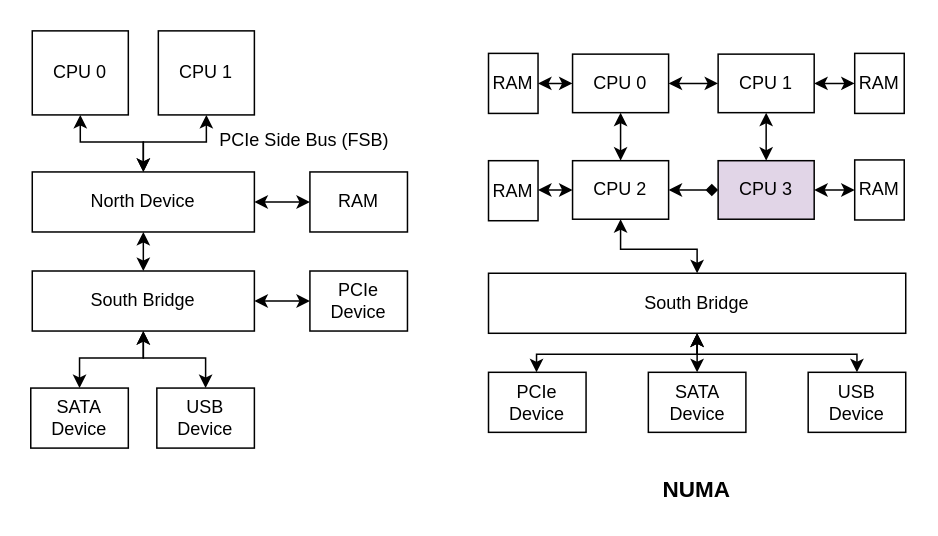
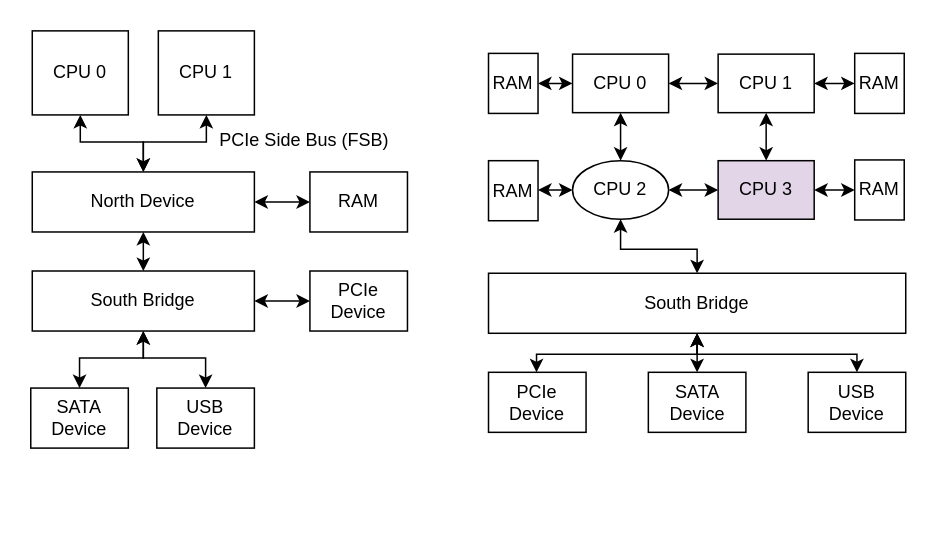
  <mxCell id="0" />
  <mxCell id="1" parent="0" />
  <mxCell id="2" value="CPU 0" style="rounded=0;whiteSpace=wrap;html=1;" vertex="1" parent="1"><mxGeometry x="21" y="20" width="64" height="56" as="geometry" /></mxCell>
  <mxCell id="3" value="CPU 1" style="rounded=0;whiteSpace=wrap;html=1;" vertex="1" parent="1"><mxGeometry x="105" y="20" width="64" height="56" as="geometry" /></mxCell>
  <mxCell id="4" style="edgeStyle=orthogonalEdgeStyle;rounded=0;orthogonalLoop=1;jettySize=auto;html=1;entryX=0.5;entryY=1;entryDx=0;entryDy=0;startArrow=classic;startFill=1;strokeWidth=1;" edge="1" parent="1" source="8" target="2"><mxGeometry relative="1" as="geometry" /></mxCell>
  <mxCell id="5" style="edgeStyle=orthogonalEdgeStyle;rounded=0;orthogonalLoop=1;jettySize=auto;html=1;entryX=0.5;entryY=1;entryDx=0;entryDy=0;startArrow=classic;startFill=1;strokeWidth=1;" edge="1" parent="1" source="8" target="3"><mxGeometry relative="1" as="geometry" /></mxCell>
  <mxCell id="6" style="edgeStyle=orthogonalEdgeStyle;rounded=0;orthogonalLoop=1;jettySize=auto;html=1;entryX=0.5;entryY=0;entryDx=0;entryDy=0;startArrow=classic;startFill=1;strokeWidth=1;" edge="1" parent="1" source="8" target="11"><mxGeometry relative="1" as="geometry" /></mxCell>
  <mxCell id="7" style="edgeStyle=orthogonalEdgeStyle;rounded=0;orthogonalLoop=1;jettySize=auto;html=1;startArrow=classic;startFill=1;strokeWidth=1;" edge="1" parent="1" source="8" target="9"><mxGeometry relative="1" as="geometry" /></mxCell>
  <mxCell id="8" value="North Device" style="rounded=0;whiteSpace=wrap;html=1;" vertex="1" parent="1"><mxGeometry x="21" y="114" width="148" height="40" as="geometry" /></mxCell>
  <mxCell id="9" value="RAM" style="rounded=0;whiteSpace=wrap;html=1;" vertex="1" parent="1"><mxGeometry x="206" y="114" width="65" height="40" as="geometry" /></mxCell>
  <mxCell id="10" style="edgeStyle=orthogonalEdgeStyle;rounded=0;orthogonalLoop=1;jettySize=auto;html=1;startArrow=classic;startFill=1;strokeWidth=1;" edge="1" parent="1" source="11" target="12"><mxGeometry relative="1" as="geometry" /></mxCell>
  <mxCell id="11" value="South Bridge" style="rounded=0;whiteSpace=wrap;html=1;" vertex="1" parent="1"><mxGeometry x="21" y="180" width="148" height="40" as="geometry" /></mxCell>
  <mxCell id="12" value="PCIe Device" style="rounded=0;whiteSpace=wrap;html=1;" vertex="1" parent="1"><mxGeometry x="206" y="180" width="65" height="40" as="geometry" /></mxCell>
  <mxCell id="13" value="PCIe Side Bus (FSB)" style="text;html=1;strokeColor=none;fillColor=none;align=center;verticalAlign=middle;whiteSpace=wrap;rounded=0;" vertex="1" parent="1"><mxGeometry x="144" y="83" width="117" height="20" as="geometry" /></mxCell>
  <mxCell id="14" style="edgeStyle=orthogonalEdgeStyle;rounded=0;orthogonalLoop=1;jettySize=auto;html=1;entryX=0.5;entryY=1;entryDx=0;entryDy=0;startArrow=classic;startFill=1;strokeWidth=1;" edge="1" parent="1" source="15" target="11"><mxGeometry relative="1" as="geometry" /></mxCell>
  <mxCell id="15" value="SATA Device" style="rounded=0;whiteSpace=wrap;html=1;" vertex="1" parent="1"><mxGeometry x="20" y="258" width="65" height="40" as="geometry" /></mxCell>
  <mxCell id="16" style="edgeStyle=orthogonalEdgeStyle;rounded=0;orthogonalLoop=1;jettySize=auto;html=1;entryX=0.5;entryY=1;entryDx=0;entryDy=0;startArrow=classic;startFill=1;strokeWidth=1;" edge="1" parent="1" source="17" target="11"><mxGeometry relative="1" as="geometry" /></mxCell>
  <mxCell id="17" value="USB Device" style="rounded=0;whiteSpace=wrap;html=1;" vertex="1" parent="1"><mxGeometry x="104" y="258" width="65" height="40" as="geometry" /></mxCell>
  <mxCell id="18" style="edgeStyle=orthogonalEdgeStyle;rounded=0;orthogonalLoop=1;jettySize=auto;html=1;entryX=0.5;entryY=0;entryDx=0;entryDy=0;startArrow=classic;startFill=1;strokeWidth=1;" edge="1" parent="1" source="19" target="26"><mxGeometry relative="1" as="geometry" /></mxCell>
  <mxCell id="19" value="CPU 0" style="rounded=0;whiteSpace=wrap;html=1;" vertex="1" parent="1"><mxGeometry x="381" y="35.5" width="64" height="39" as="geometry" /></mxCell>
  <mxCell id="20" style="edgeStyle=orthogonalEdgeStyle;rounded=0;orthogonalLoop=1;jettySize=auto;html=1;entryX=0.5;entryY=0;entryDx=0;entryDy=0;startArrow=classic;startFill=1;strokeWidth=1;" edge="1" parent="1" source="23" target="28"><mxGeometry relative="1" as="geometry" /></mxCell>
  <mxCell id="21" style="edgeStyle=orthogonalEdgeStyle;rounded=0;orthogonalLoop=1;jettySize=auto;html=1;startArrow=classic;startFill=1;strokeWidth=1;" edge="1" parent="1" source="23" target="19"><mxGeometry relative="1" as="geometry" /></mxCell>
  <mxCell id="22" style="edgeStyle=orthogonalEdgeStyle;rounded=0;orthogonalLoop=1;jettySize=auto;html=1;entryX=0;entryY=0.5;entryDx=0;entryDy=0;startArrow=classic;startFill=1;strokeWidth=1;" edge="1" parent="1" source="23" target="33"><mxGeometry relative="1" as="geometry" /></mxCell>
  <mxCell id="23" value="CPU 1" style="rounded=0;whiteSpace=wrap;html=1;" vertex="1" parent="1"><mxGeometry x="478" y="35.5" width="64" height="39" as="geometry" /></mxCell>
- <mxCell id="24" style="edgeStyle=orthogonalEdgeStyle;rounded=0;orthogonalLoop=1;jettySize=auto;html=1;entryX=0;entryY=0.5;entryDx=0;entryDy=0;startArrow=classic;startFill=1;strokeWidth=1;endArrow=diamond;" edge="1" parent="1" source="26" target="28"><mxGeometry relative="1" as="geometry" /></mxCell>
+ <mxCell id="24" style="edgeStyle=orthogonalEdgeStyle;rounded=0;orthogonalLoop=1;jettySize=auto;html=1;entryX=0;entryY=0.5;entryDx=0;entryDy=0;startArrow=classic;startFill=1;strokeWidth=1;" edge="1" parent="1" source="26" target="28"><mxGeometry relative="1" as="geometry" /></mxCell>
  <mxCell id="25" style="edgeStyle=orthogonalEdgeStyle;rounded=0;orthogonalLoop=1;jettySize=auto;html=1;startArrow=classic;startFill=1;strokeWidth=1;" edge="1" parent="1" source="26" target="38"><mxGeometry relative="1" as="geometry"><Array as="points"><mxPoint x="413" y="165.5" /><mxPoint x="464" y="165.5" /></Array></mxGeometry></mxCell>
- <mxCell id="26" value="CPU 2" style="rounded=0;whiteSpace=wrap;html=1;" vertex="1" parent="1"><mxGeometry x="381" y="106.5" width="64" height="39" as="geometry" /></mxCell>
+ <mxCell id="26" value="CPU 2" style="ellipse;whiteSpace=wrap;html=1;" vertex="1" parent="1"><mxGeometry x="381" y="106.5" width="64" height="39" as="geometry" /></mxCell>
  <mxCell id="27" style="edgeStyle=orthogonalEdgeStyle;rounded=0;orthogonalLoop=1;jettySize=auto;html=1;entryX=0;entryY=0.5;entryDx=0;entryDy=0;startArrow=classic;startFill=1;strokeWidth=1;" edge="1" parent="1" source="28" target="34"><mxGeometry relative="1" as="geometry" /></mxCell>
  <mxCell id="28" value="CPU 3" style="rounded=0;whiteSpace=wrap;html=1;fillColor=#e1d5e7;" vertex="1" parent="1"><mxGeometry x="478" y="106.5" width="64" height="39" as="geometry" /></mxCell>
  <mxCell id="29" style="edgeStyle=orthogonalEdgeStyle;rounded=0;orthogonalLoop=1;jettySize=auto;html=1;entryX=0;entryY=0.5;entryDx=0;entryDy=0;startArrow=classic;startFill=1;strokeWidth=1;" edge="1" parent="1" source="30" target="19"><mxGeometry relative="1" as="geometry" /></mxCell>
  <mxCell id="30" value="RAM" style="rounded=0;whiteSpace=wrap;html=1;" vertex="1" parent="1"><mxGeometry x="325" y="35" width="33" height="40" as="geometry" /></mxCell>
  <mxCell id="31" style="edgeStyle=orthogonalEdgeStyle;rounded=0;orthogonalLoop=1;jettySize=auto;html=1;entryX=0;entryY=0.5;entryDx=0;entryDy=0;startArrow=classic;startFill=1;strokeWidth=1;" edge="1" parent="1" target="26"><mxGeometry relative="1" as="geometry"><mxPoint x="358" y="126.017" as="sourcePoint" /></mxGeometry></mxCell>
  <mxCell id="32" value="RAM" style="rounded=0;whiteSpace=wrap;html=1;" vertex="1" parent="1"><mxGeometry x="325" y="106.5" width="33" height="40" as="geometry" /></mxCell>
  <mxCell id="33" value="RAM" style="rounded=0;whiteSpace=wrap;html=1;" vertex="1" parent="1"><mxGeometry x="569" y="35" width="33" height="40" as="geometry" /></mxCell>
  <mxCell id="34" value="RAM" style="rounded=0;whiteSpace=wrap;html=1;" vertex="1" parent="1"><mxGeometry x="569" y="106" width="33" height="40" as="geometry" /></mxCell>
  <mxCell id="35" style="edgeStyle=orthogonalEdgeStyle;rounded=0;orthogonalLoop=1;jettySize=auto;html=1;startArrow=classic;startFill=1;strokeWidth=1;" edge="1" parent="1" source="38" target="39"><mxGeometry relative="1" as="geometry"><Array as="points"><mxPoint x="464" y="235.5" /><mxPoint x="357" y="235.5" /></Array></mxGeometry></mxCell>
  <mxCell id="36" style="edgeStyle=orthogonalEdgeStyle;rounded=0;orthogonalLoop=1;jettySize=auto;html=1;entryX=0.5;entryY=0;entryDx=0;entryDy=0;startArrow=classic;startFill=1;strokeWidth=1;" edge="1" parent="1" source="38" target="40"><mxGeometry relative="1" as="geometry" /></mxCell>
  <mxCell id="37" style="edgeStyle=orthogonalEdgeStyle;rounded=0;orthogonalLoop=1;jettySize=auto;html=1;entryX=0.5;entryY=0;entryDx=0;entryDy=0;startArrow=classic;startFill=1;strokeWidth=1;" edge="1" parent="1" source="38" target="41"><mxGeometry relative="1" as="geometry"><Array as="points"><mxPoint x="464" y="235.5" /><mxPoint x="571" y="235.5" /></Array></mxGeometry></mxCell>
  <mxCell id="38" value="South Bridge" style="rounded=0;whiteSpace=wrap;html=1;" vertex="1" parent="1"><mxGeometry x="325" y="181.5" width="278" height="40" as="geometry" /></mxCell>
  <mxCell id="39" value="PCIe Device" style="rounded=0;whiteSpace=wrap;html=1;" vertex="1" parent="1"><mxGeometry x="325" y="247.5" width="65" height="40" as="geometry" /></mxCell>
  <mxCell id="40" value="SATA Device" style="rounded=0;whiteSpace=wrap;html=1;" vertex="1" parent="1"><mxGeometry x="431.5" y="247.5" width="65" height="40" as="geometry" /></mxCell>
  <mxCell id="41" value="USB Device" style="rounded=0;whiteSpace=wrap;html=1;" vertex="1" parent="1"><mxGeometry x="538" y="247.5" width="65" height="40" as="geometry" /></mxCell>
- <mxCell id="42" value="&lt;b&gt;&lt;font style=&quot;font-size: 15px&quot;&gt;NUMA&lt;/font&gt;&lt;/b&gt;" style="text;html=1;strokeColor=none;fillColor=none;align=center;verticalAlign=middle;whiteSpace=wrap;rounded=0;" vertex="1" parent="1"><mxGeometry x="444" y="315" width="40" height="20" as="geometry" /></mxCell>
